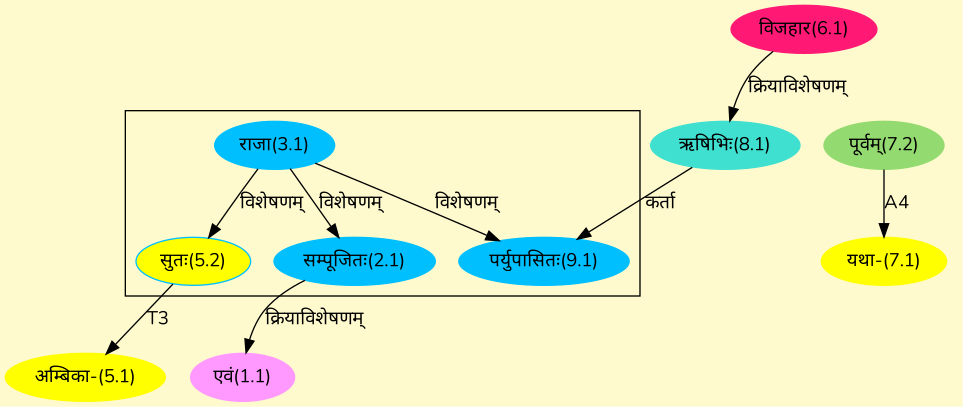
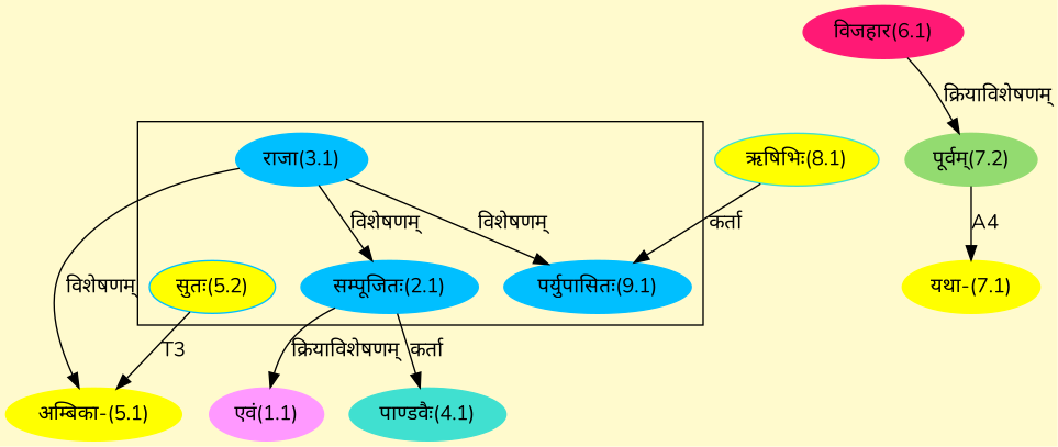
  digraph {
    bgcolor=lemonchiffon1
    compound=true
    fontname=Nunito
    rankdir=BT
    node [color="#00BFFF" fontname=Nunito style=filled]
    edge [dir=back fontname=Nunito]
    n1 [label="सम्पूजितः(2.1)"]
    n2 [label="राजा(3.1)"]
    n3 [fillcolor="#FFFF00" label="सुतः(5.2)"]
    n4 [label="पर्युपासितः(9.1)"]
-   n5 [color="#40E0D0" label="ऋषिभिः(8.1)"]
+   n5 [color="#40E0D0" label="ऋषिभिः(8.1)" fillcolor="#FFFF00"]
    n6 [color="#FF1975" label="विजहार(6.1)"]
    n7 [color="#FF99FF" label="एवं(1.1)"]
+   n8 [color="#40E0D0" label="पाण्डवैः(4.1)"]
    n9 [color="#FFFF00" label="अम्बिका-(5.1)"]
    n10 [color="#FFFF00" label="यथा-(7.1)"]
    n11 [color="#93DB70" label="पूर्वम्(7.2)"]
    subgraph cluster_1 {
      n1
      n2
      n3
      n4
    }
    n1 -> n2 [label="विशेषणम्"]
-   n3 -> n2 [label="विशेषणम्"]
+   n9 -> n2 [label="विशेषणम्"]
    n4 -> n2 [label="विशेषणम्"]
    n4 -> n5 [label="कर्ता"]
    n7 -> n1 [label="क्रियाविशेषणम्"]
+   n8 -> n1 [label="कर्ता"]
    n9 -> n3 [label=T3]
    n10 -> n11 [label=A4]
-   n5 -> n6 [label="क्रियाविशेषणम्"]
+   n11 -> n6 [label="क्रियाविशेषणम्"]
  }
